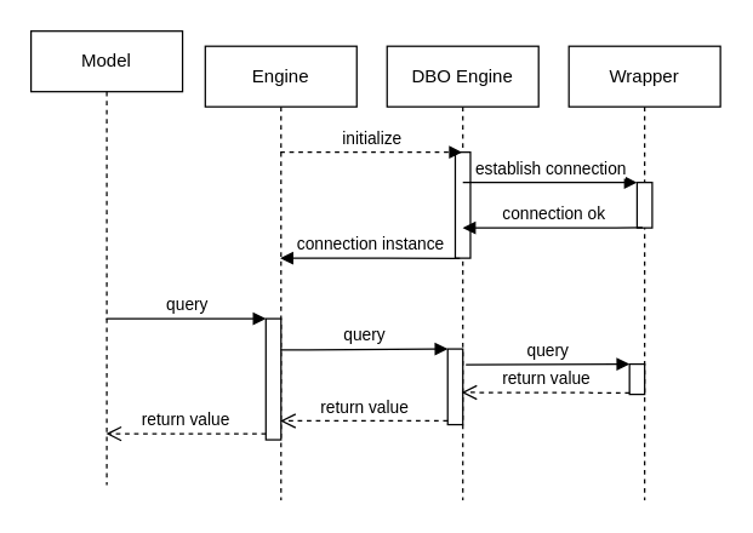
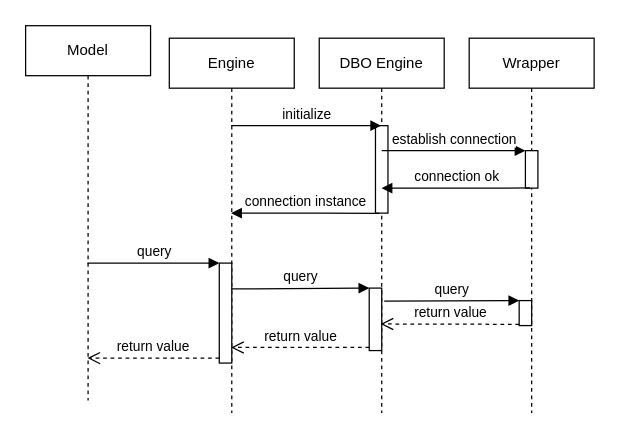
  <mxCell id="0" />
  <mxCell id="1" parent="0" />
  <mxCell id="2" value="Model" style="shape=umlLifeline;perimeter=lifelinePerimeter;whiteSpace=wrap;html=1;container=1;collapsible=0;recursiveResize=0;outlineConnect=0;" vertex="1" parent="1"><mxGeometry x="20" y="20" width="100" height="300" as="geometry" /></mxCell>
  <mxCell id="3" value="Engine" style="shape=umlLifeline;perimeter=lifelinePerimeter;whiteSpace=wrap;html=1;container=1;collapsible=0;recursiveResize=0;outlineConnect=0;" vertex="1" parent="1"><mxGeometry x="135" y="30" width="100" height="300" as="geometry" /></mxCell>
  <mxCell id="4" value="" style="html=1;points=[];perimeter=orthogonalPerimeter;" vertex="1" parent="3"><mxGeometry x="40" y="180" width="10" height="80" as="geometry" /></mxCell>
  <mxCell id="5" value="DBO Engine" style="shape=umlLifeline;perimeter=lifelinePerimeter;whiteSpace=wrap;html=1;container=1;collapsible=0;recursiveResize=0;outlineConnect=0;" vertex="1" parent="1"><mxGeometry x="255" y="30" width="100" height="300" as="geometry" /></mxCell>
  <mxCell id="6" value="" style="html=1;points=[];perimeter=orthogonalPerimeter;" vertex="1" parent="5"><mxGeometry x="45" y="70" width="10" height="70" as="geometry" /></mxCell>
  <mxCell id="7" value="Wrapper" style="shape=umlLifeline;perimeter=lifelinePerimeter;whiteSpace=wrap;html=1;container=1;collapsible=0;recursiveResize=0;outlineConnect=0;" vertex="1" parent="1"><mxGeometry x="375" y="30" width="100" height="300" as="geometry" /></mxCell>
  <mxCell id="8" value="" style="html=1;points=[];perimeter=orthogonalPerimeter;" vertex="1" parent="7"><mxGeometry x="45" y="90" width="10" height="30" as="geometry" /></mxCell>
- <mxCell id="9" value="initialize" style="html=1;verticalAlign=bottom;endArrow=block;dashed=1;" edge="1" parent="1" source="3" target="5"><mxGeometry width="80" relative="1" as="geometry"><mxPoint x="-105" y="350" as="sourcePoint" /><mxPoint x="-25" y="350" as="targetPoint" /><Array as="points"><mxPoint x="245" y="100" /></Array></mxGeometry></mxCell>
+ <mxCell id="9" value="initialize" style="html=1;verticalAlign=bottom;endArrow=block;" edge="1" parent="1" source="3" target="5"><mxGeometry width="80" relative="1" as="geometry"><mxPoint x="-105" y="350" as="sourcePoint" /><mxPoint x="-25" y="350" as="targetPoint" /><Array as="points"><mxPoint x="245" y="100" /></Array></mxGeometry></mxCell>
  <mxCell id="10" value="establish connection" style="html=1;verticalAlign=bottom;endArrow=block;exitX=0.5;exitY=0.286;exitDx=0;exitDy=0;exitPerimeter=0;" edge="1" parent="1" source="6" target="8"><mxGeometry width="80" relative="1" as="geometry"><mxPoint x="315" y="120" as="sourcePoint" /><mxPoint x="424.57" y="120" as="targetPoint" /><Array as="points"><mxPoint x="365.07" y="120" /></Array></mxGeometry></mxCell>
  <mxCell id="11" value="connection ok" style="html=1;verticalAlign=bottom;endArrow=block;exitX=0.357;exitY=1.062;exitDx=0;exitDy=0;exitPerimeter=0;" edge="1" parent="1"><mxGeometry width="80" relative="1" as="geometry"><mxPoint x="423.57" y="149.86" as="sourcePoint" /><mxPoint x="304.929" y="150" as="targetPoint" /><Array as="points"><mxPoint x="375" y="150" /></Array></mxGeometry></mxCell>
  <mxCell id="12" value="connection instance" style="html=1;verticalAlign=bottom;endArrow=block;exitX=0.3;exitY=1.002;exitDx=0;exitDy=0;exitPerimeter=0;" edge="1" parent="1" source="6" target="3"><mxGeometry width="80" relative="1" as="geometry"><mxPoint x="194.929" y="110" as="sourcePoint" /><mxPoint x="314.5" y="110" as="targetPoint" /><Array as="points"><mxPoint x="245" y="170" /></Array></mxGeometry></mxCell>
  <mxCell id="13" value="query" style="html=1;verticalAlign=bottom;endArrow=block;entryX=0;entryY=0;" edge="1" target="4" parent="1" source="2"><mxGeometry relative="1" as="geometry"><mxPoint x="105" y="210" as="sourcePoint" /></mxGeometry></mxCell>
  <mxCell id="14" value="return value" style="html=1;verticalAlign=bottom;endArrow=open;dashed=1;endSize=8;exitX=0;exitY=0.95;" edge="1" source="4" parent="1" target="2"><mxGeometry relative="1" as="geometry"><mxPoint x="105" y="286" as="targetPoint" /></mxGeometry></mxCell>
  <mxCell id="15" value="" style="html=1;points=[];perimeter=orthogonalPerimeter;" vertex="1" parent="1"><mxGeometry x="295" y="230" width="10" height="50" as="geometry" /></mxCell>
  <mxCell id="16" value="query" style="html=1;verticalAlign=bottom;endArrow=block;entryX=0;entryY=0;exitX=0.971;exitY=0.259;exitDx=0;exitDy=0;exitPerimeter=0;" edge="1" target="15" parent="1" source="4"><mxGeometry relative="1" as="geometry"><mxPoint x="225" y="230" as="sourcePoint" /></mxGeometry></mxCell>
  <mxCell id="17" value="return value" style="html=1;verticalAlign=bottom;endArrow=open;dashed=1;endSize=8;exitX=0;exitY=0.95;" edge="1" source="15" parent="1" target="3"><mxGeometry relative="1" as="geometry"><mxPoint x="225" y="306" as="targetPoint" /></mxGeometry></mxCell>
  <mxCell id="18" value="" style="html=1;points=[];perimeter=orthogonalPerimeter;" vertex="1" parent="1"><mxGeometry x="415" y="240" width="10" height="20" as="geometry" /></mxCell>
  <mxCell id="19" value="query" style="html=1;verticalAlign=bottom;endArrow=block;entryX=0;entryY=0;exitX=1.2;exitY=0.209;exitDx=0;exitDy=0;exitPerimeter=0;" edge="1" target="18" parent="1" source="15"><mxGeometry relative="1" as="geometry"><mxPoint x="345" y="240" as="sourcePoint" /></mxGeometry></mxCell>
  <mxCell id="20" value="return value" style="html=1;verticalAlign=bottom;endArrow=open;dashed=1;endSize=8;exitX=0;exitY=0.95;entryX=0.914;entryY=0.574;entryDx=0;entryDy=0;entryPerimeter=0;" edge="1" source="18" parent="1" target="15"><mxGeometry relative="1" as="geometry"><mxPoint x="345" y="316" as="targetPoint" /></mxGeometry></mxCell>
